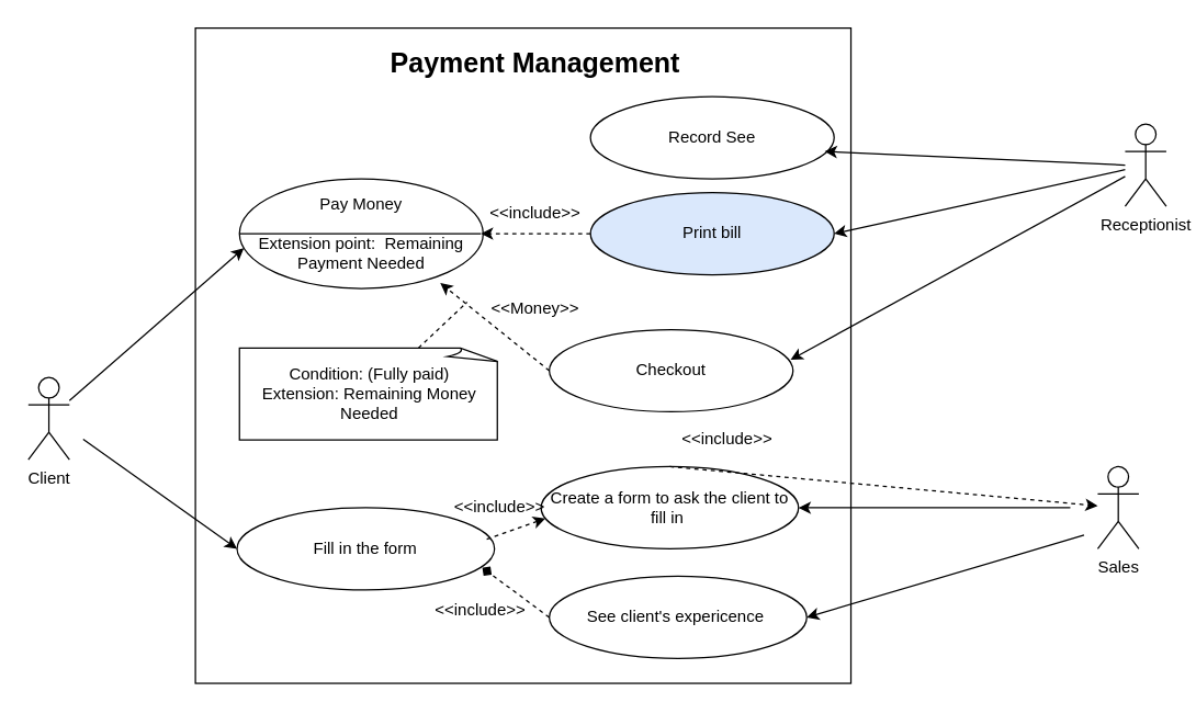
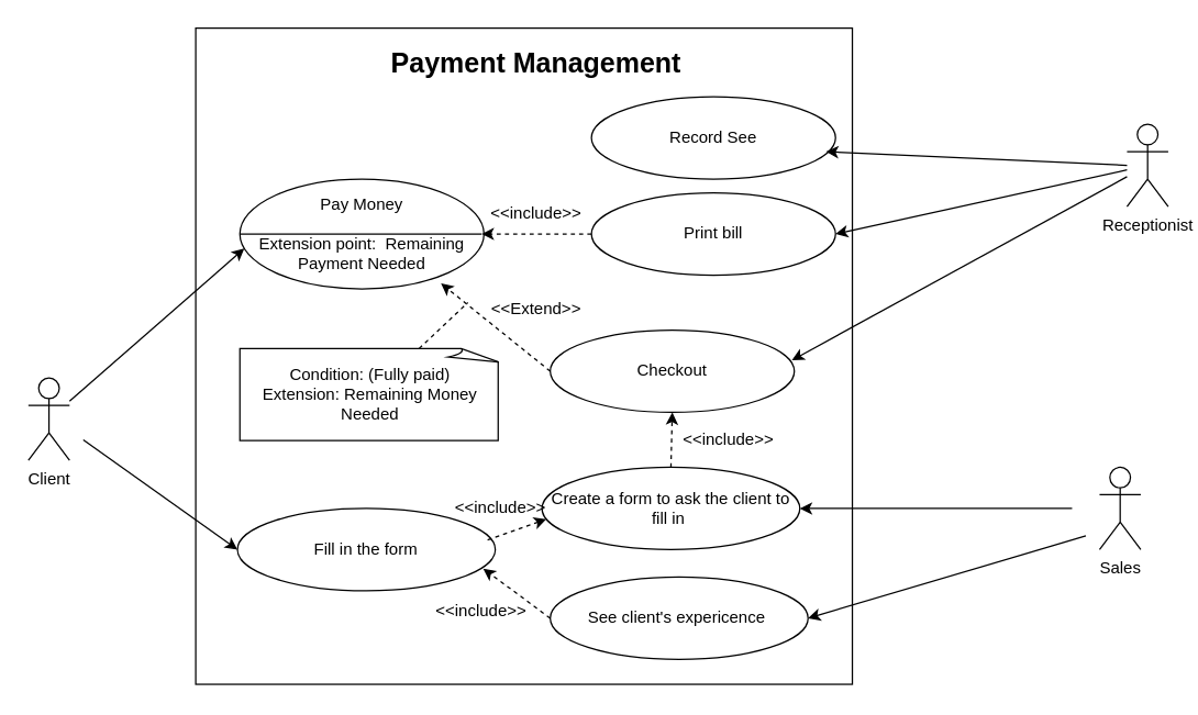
  <mxCell id="0" />
  <mxCell id="1" parent="0" />
  <mxCell id="2" value="" style="whiteSpace=wrap;html=1;aspect=fixed;fontStyle=1" vertex="1" parent="1"><mxGeometry x="141.87" width="478.13" height="478.13" as="geometry" y="20" /></mxCell>
  <mxCell id="3" value="Pay Money&lt;br&gt;&lt;br&gt;Extension point:&amp;nbsp; Remaining Payment Needed" style="ellipse;whiteSpace=wrap;html=1;" vertex="1" parent="1"><mxGeometry x="174" y="130" width="177.75" height="80" as="geometry" /></mxCell>
  <mxCell id="4" value="Create a form to ask the client to fill in&amp;nbsp;" style="ellipse;whiteSpace=wrap;html=1;" vertex="1" parent="1"><mxGeometry x="394" y="340" width="187.75" height="60" as="geometry" /></mxCell>
  <mxCell id="5" value="Client" style="shape=umlActor;verticalLabelPosition=bottom;verticalAlign=top;html=1;outlineConnect=0;" vertex="1" parent="1"><mxGeometry x="20" y="275" width="30" height="60" as="geometry" /></mxCell>
  <mxCell id="6" value="Receptionist" style="shape=umlActor;verticalLabelPosition=bottom;verticalAlign=top;html=1;outlineConnect=0;" vertex="1" parent="1"><mxGeometry x="820" y="90" width="30" height="60" as="geometry" /></mxCell>
  <mxCell id="7" value="Payment Management" style="text;html=1;strokeColor=none;fillColor=none;align=center;verticalAlign=middle;whiteSpace=wrap;rounded=0;fontSize=20;fontStyle=1" vertex="1" parent="1"><mxGeometry x="215" y="30" width="350" height="30" as="geometry" /></mxCell>
  <mxCell id="8" value="Sales" style="shape=umlActor;verticalLabelPosition=bottom;verticalAlign=top;html=1;outlineConnect=0;" vertex="1" parent="1"><mxGeometry x="800" y="340" width="30" height="60" as="geometry" /></mxCell>
  <mxCell id="9" value="" style="endArrow=classic;html=1;rounded=0;entryX=0.018;entryY=0.633;entryDx=0;entryDy=0;entryPerimeter=0;" edge="1" parent="1" source="5" target="3"><mxGeometry width="50" height="50" relative="1" as="geometry"><mxPoint x="340" y="320" as="sourcePoint" /><mxPoint x="390" y="270" as="targetPoint" /></mxGeometry></mxCell>
- <mxCell id="10" value="Print bill" style="ellipse;whiteSpace=wrap;html=1;fillColor=#dae8fc;" vertex="1" parent="1"><mxGeometry x="430" y="140" width="177.75" height="60" as="geometry" /></mxCell>
+ <mxCell id="10" value="Print bill" style="ellipse;whiteSpace=wrap;html=1;" vertex="1" parent="1"><mxGeometry x="430" y="140" width="177.75" height="60" as="geometry" /></mxCell>
  <mxCell id="11" value="" style="endArrow=classic;html=1;rounded=0;entryX=1;entryY=0.5;entryDx=0;entryDy=0;" edge="1" parent="1" source="6" target="10"><mxGeometry width="50" height="50" relative="1" as="geometry"><mxPoint x="340" y="320" as="sourcePoint" /><mxPoint x="390" y="270" as="targetPoint" /></mxGeometry></mxCell>
  <mxCell id="12" value="" style="endArrow=classic;html=1;rounded=0;exitX=0;exitY=0.5;exitDx=0;exitDy=0;dashed=1;" edge="1" parent="1" source="10"><mxGeometry width="50" height="50" relative="1" as="geometry"><mxPoint x="340" y="320" as="sourcePoint" /><mxPoint x="350" y="170" as="targetPoint" /></mxGeometry></mxCell>
  <mxCell id="13" value="&amp;lt;&amp;lt;include&amp;gt;&amp;gt;" style="text;html=1;strokeColor=none;fillColor=none;align=center;verticalAlign=middle;whiteSpace=wrap;rounded=0;" vertex="1" parent="1"><mxGeometry x="360" y="140" width="60" height="30" as="geometry" /></mxCell>
  <mxCell id="14" value="" style="endArrow=classic;html=1;rounded=0;entryX=1;entryY=0.5;entryDx=0;entryDy=0;" edge="1" parent="1" target="4"><mxGeometry width="50" height="50" relative="1" as="geometry"><mxPoint x="780" y="370" as="sourcePoint" /><mxPoint x="390" y="270" as="targetPoint" /></mxGeometry></mxCell>
  <mxCell id="15" value="Checkout" style="ellipse;whiteSpace=wrap;html=1;" vertex="1" parent="1"><mxGeometry x="400" y="240" width="177.75" height="60" as="geometry" /></mxCell>
  <mxCell id="16" value="" style="endArrow=classic;html=1;rounded=0;entryX=0.99;entryY=0.367;entryDx=0;entryDy=0;entryPerimeter=0;" edge="1" parent="1" source="6" target="15"><mxGeometry width="50" height="50" relative="1" as="geometry"><mxPoint x="340" y="320" as="sourcePoint" /><mxPoint x="390" y="270" as="targetPoint" /></mxGeometry></mxCell>
  <mxCell id="17" value="" style="endArrow=classic;html=1;rounded=0;entryX=0;entryY=0.5;entryDx=0;entryDy=0;" edge="1" parent="1" target="26"><mxGeometry width="50" height="50" relative="1" as="geometry"><mxPoint x="60" y="320" as="sourcePoint" /><mxPoint x="390" y="270" as="targetPoint" /></mxGeometry></mxCell>
- <mxCell id="18" value="" style="endArrow=classic;html=1;rounded=0;exitX=0.5;exitY=0;exitDx=0;exitDy=0;dashed=1;" edge="1" parent="1" source="4" target="8"><mxGeometry width="50" height="50" relative="1" as="geometry"><mxPoint x="340" y="320" as="sourcePoint" /><mxPoint x="390" y="270" as="targetPoint" /></mxGeometry></mxCell>
- <mxCell id="19" value="&amp;lt;&amp;lt;Money&amp;gt;&amp;gt;" style="text;html=1;strokeColor=none;fillColor=none;align=center;verticalAlign=middle;whiteSpace=wrap;rounded=0;" vertex="1" parent="1"><mxGeometry x="360" y="210" width="60" height="30" as="geometry" /></mxCell>
+ <mxCell id="18" value="" style="endArrow=classic;html=1;rounded=0;exitX=0.5;exitY=0;exitDx=0;exitDy=0;dashed=1;entryX=0.5;entryY=1;entryDx=0;entryDy=0;" edge="1" parent="1" source="4" target="15"><mxGeometry width="50" height="50" relative="1" as="geometry"><mxPoint x="340" y="320" as="sourcePoint" /><mxPoint x="390" y="270" as="targetPoint" /></mxGeometry></mxCell>
+ <mxCell id="19" value="&amp;lt;&amp;lt;Extend&amp;gt;&amp;gt;" style="text;html=1;strokeColor=none;fillColor=none;align=center;verticalAlign=middle;whiteSpace=wrap;rounded=0;" vertex="1" parent="1"><mxGeometry x="360" y="210" width="60" height="30" as="geometry" /></mxCell>
  <mxCell id="20" value="" style="endArrow=none;html=1;rounded=0;exitX=0;exitY=0.5;exitDx=0;exitDy=0;" edge="1" parent="1" source="3"><mxGeometry width="50" height="50" relative="1" as="geometry"><mxPoint x="340" y="320" as="sourcePoint" /><mxPoint x="350" y="170" as="targetPoint" /></mxGeometry></mxCell>
  <mxCell id="21" value="Condition: (Fully paid)&lt;br&gt;Extension: Remaining Money Needed" style="whiteSpace=wrap;html=1;shape=mxgraph.basic.document" vertex="1" parent="1"><mxGeometry x="174" y="253.5" width="190" height="67" as="geometry" /></mxCell>
  <mxCell id="22" value="" style="endArrow=none;html=1;rounded=0;dashed=1;" edge="1" parent="1" source="21"><mxGeometry width="50" height="50" relative="1" as="geometry"><mxPoint x="340" y="320" as="sourcePoint" /><mxPoint x="340" y="220" as="targetPoint" /></mxGeometry></mxCell>
  <mxCell id="23" value="" style="endArrow=classic;html=1;rounded=0;exitX=0;exitY=0.5;exitDx=0;exitDy=0;dashed=1;entryX=0.824;entryY=0.95;entryDx=0;entryDy=0;entryPerimeter=0;" edge="1" parent="1" source="15" target="3"><mxGeometry width="50" height="50" relative="1" as="geometry"><mxPoint x="340" y="320" as="sourcePoint" /><mxPoint x="310" y="190" as="targetPoint" /></mxGeometry></mxCell>
  <mxCell id="24" value="" style="endArrow=classic;html=1;rounded=0;entryX=1;entryY=0.5;entryDx=0;entryDy=0;" edge="1" parent="1" target="25"><mxGeometry width="50" height="50" relative="1" as="geometry"><mxPoint x="790" y="390" as="sourcePoint" /><mxPoint x="557.304" y="438.144" as="targetPoint" /></mxGeometry></mxCell>
  <mxCell id="25" value="See client's expericence&amp;nbsp;" style="ellipse;whiteSpace=wrap;html=1;" vertex="1" parent="1"><mxGeometry x="400" y="420" width="187.75" height="60" as="geometry" /></mxCell>
  <mxCell id="26" value="Fill in the form" style="ellipse;whiteSpace=wrap;html=1;" vertex="1" parent="1"><mxGeometry x="172.25" y="370" width="187.75" height="60" as="geometry" /></mxCell>
- <mxCell id="27" value="" style="endArrow=diamond;html=1;rounded=0;dashed=1;exitX=0;exitY=0.5;exitDx=0;exitDy=0;entryX=0.953;entryY=0.73;entryDx=0;entryDy=0;entryPerimeter=0;" edge="1" parent="1" source="25" target="26"><mxGeometry width="50" height="50" relative="1" as="geometry"><mxPoint x="340" y="420" as="sourcePoint" /><mxPoint x="390" y="370" as="targetPoint" /></mxGeometry></mxCell>
+ <mxCell id="27" value="" style="endArrow=classic;html=1;rounded=0;dashed=1;exitX=0;exitY=0.5;exitDx=0;exitDy=0;entryX=0.953;entryY=0.73;entryDx=0;entryDy=0;entryPerimeter=0;" edge="1" parent="1" source="25" target="26"><mxGeometry width="50" height="50" relative="1" as="geometry"><mxPoint x="340" y="420" as="sourcePoint" /><mxPoint x="390" y="370" as="targetPoint" /></mxGeometry></mxCell>
  <mxCell id="28" value="" style="endArrow=classic;html=1;rounded=0;exitX=0.97;exitY=0.383;exitDx=0;exitDy=0;entryX=0.017;entryY=0.63;entryDx=0;entryDy=0;entryPerimeter=0;dashed=1;exitPerimeter=0;" edge="1" parent="1" source="26" target="4"><mxGeometry width="50" height="50" relative="1" as="geometry"><mxPoint x="340" y="420" as="sourcePoint" /><mxPoint x="390" y="370" as="targetPoint" /></mxGeometry></mxCell>
  <mxCell id="29" value="&amp;lt;&amp;lt;include&amp;gt;&amp;gt;" style="text;html=1;strokeColor=none;fillColor=none;align=center;verticalAlign=middle;whiteSpace=wrap;rounded=0;" vertex="1" parent="1"><mxGeometry x="334" y="355" width="60" height="30" as="geometry" /></mxCell>
  <mxCell id="30" value="&amp;lt;&amp;lt;include&amp;gt;&amp;gt;" style="text;html=1;strokeColor=none;fillColor=none;align=center;verticalAlign=middle;whiteSpace=wrap;rounded=0;" vertex="1" parent="1"><mxGeometry x="320" y="430" width="60" height="30" as="geometry" /></mxCell>
  <mxCell id="31" value="&amp;lt;&amp;lt;include&amp;gt;&amp;gt;" style="text;html=1;strokeColor=none;fillColor=none;align=center;verticalAlign=middle;whiteSpace=wrap;rounded=0;" vertex="1" parent="1"><mxGeometry x="500" y="305" width="60" height="30" as="geometry" /></mxCell>
  <mxCell id="32" value="Record See" style="ellipse;whiteSpace=wrap;html=1;" vertex="1" parent="1"><mxGeometry x="430" y="70" width="177.75" height="60" as="geometry" /></mxCell>
  <mxCell id="33" value="" style="endArrow=classic;html=1;rounded=0;entryX=0.961;entryY=0.667;entryDx=0;entryDy=0;entryPerimeter=0;" edge="1" parent="1" target="32"><mxGeometry width="50" height="50" relative="1" as="geometry"><mxPoint x="820" y="120" as="sourcePoint" /><mxPoint x="390" y="270" as="targetPoint" /></mxGeometry></mxCell>
